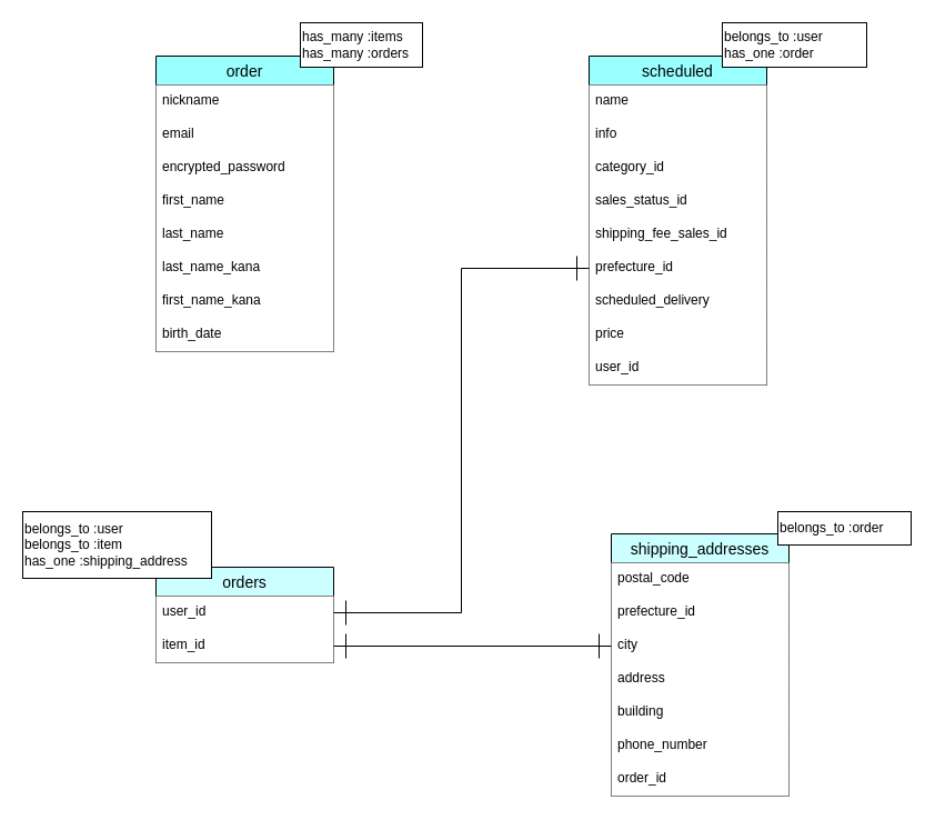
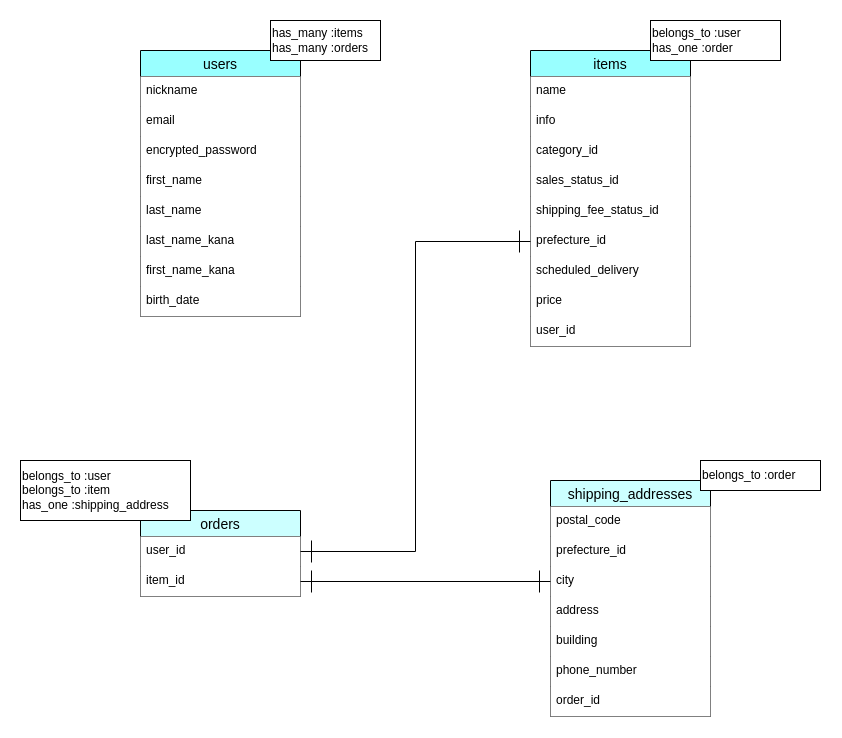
  <mxCell id="0" />
  <mxCell id="1" parent="0" />
- <mxCell id="2" value="order" style="swimlane;fontStyle=0;childLayout=stackLayout;horizontal=1;startSize=26;horizontalStack=0;resizeParent=1;resizeParentMax=0;resizeLast=0;collapsible=1;marginBottom=0;align=center;fontSize=14;fillColor=#99FFFF;" parent="1" vertex="1"><mxGeometry x="140" y="50" width="160" height="266" as="geometry" /></mxCell>
+ <mxCell id="2" value="users" style="swimlane;fontStyle=0;childLayout=stackLayout;horizontal=1;startSize=26;horizontalStack=0;resizeParent=1;resizeParentMax=0;resizeLast=0;collapsible=1;marginBottom=0;align=center;fontSize=14;fillColor=#99FFFF;" parent="1" vertex="1"><mxGeometry x="140" y="50" width="160" height="266" as="geometry" /></mxCell>
  <mxCell id="3" value="nickname" style="text;spacingLeft=4;spacingRight=4;overflow=hidden;rotatable=0;points=[[0,0.5],[1,0.5]];portConstraint=eastwest;fontSize=12;fillColor=default;" parent="2" vertex="1"><mxGeometry y="26" width="160" height="30" as="geometry" /></mxCell>
  <mxCell id="4" value="email " style="text;spacingLeft=4;spacingRight=4;overflow=hidden;rotatable=0;points=[[0,0.5],[1,0.5]];portConstraint=eastwest;fontSize=12;fillColor=default;" parent="2" vertex="1"><mxGeometry y="56" width="160" height="30" as="geometry" /></mxCell>
  <mxCell id="5" value="encrypted_password" style="text;spacingLeft=4;spacingRight=4;overflow=hidden;rotatable=0;points=[[0,0.5],[1,0.5]];portConstraint=eastwest;fontSize=12;fillColor=default;" parent="2" vertex="1"><mxGeometry y="86" width="160" height="30" as="geometry" /></mxCell>
  <mxCell id="6" value="first_name" style="text;spacingLeft=4;spacingRight=4;overflow=hidden;rotatable=0;points=[[0,0.5],[1,0.5]];portConstraint=eastwest;fontSize=12;fillColor=default;" parent="2" vertex="1"><mxGeometry y="116" width="160" height="30" as="geometry" /></mxCell>
  <mxCell id="7" value="last_name" style="text;spacingLeft=4;spacingRight=4;overflow=hidden;rotatable=0;points=[[0,0.5],[1,0.5]];portConstraint=eastwest;fontSize=12;fillColor=default;" parent="2" vertex="1"><mxGeometry y="146" width="160" height="30" as="geometry" /></mxCell>
  <mxCell id="8" value="last_name_kana" style="text;spacingLeft=4;spacingRight=4;overflow=hidden;rotatable=0;points=[[0,0.5],[1,0.5]];portConstraint=eastwest;fontSize=12;fillColor=default;" parent="2" vertex="1"><mxGeometry y="176" width="160" height="30" as="geometry" /></mxCell>
  <mxCell id="9" value="first_name_kana" style="text;spacingLeft=4;spacingRight=4;overflow=hidden;rotatable=0;points=[[0,0.5],[1,0.5]];portConstraint=eastwest;fontSize=12;fillColor=default;" parent="2" vertex="1"><mxGeometry y="206" width="160" height="30" as="geometry" /></mxCell>
  <mxCell id="10" value="birth_date" style="text;spacingLeft=4;spacingRight=4;overflow=hidden;rotatable=0;points=[[0,0.5],[1,0.5]];portConstraint=eastwest;fontSize=12;fillColor=default;" parent="2" vertex="1"><mxGeometry y="236" width="160" height="30" as="geometry" /></mxCell>
- <mxCell id="11" value="scheduled" style="swimlane;fontStyle=0;childLayout=stackLayout;horizontal=1;startSize=26;horizontalStack=0;resizeParent=1;resizeParentMax=0;resizeLast=0;collapsible=1;marginBottom=0;align=center;fontSize=14;fillColor=#99FFFF;" parent="1" vertex="1"><mxGeometry x="530" y="50" width="160" height="296" as="geometry" /></mxCell>
+ <mxCell id="11" value="items" style="swimlane;fontStyle=0;childLayout=stackLayout;horizontal=1;startSize=26;horizontalStack=0;resizeParent=1;resizeParentMax=0;resizeLast=0;collapsible=1;marginBottom=0;align=center;fontSize=14;fillColor=#99FFFF;" parent="1" vertex="1"><mxGeometry x="530" y="50" width="160" height="296" as="geometry" /></mxCell>
  <mxCell id="12" value="name" style="text;spacingLeft=4;spacingRight=4;overflow=hidden;rotatable=0;points=[[0,0.5],[1,0.5]];portConstraint=eastwest;fontSize=12;fillColor=default;" parent="11" vertex="1"><mxGeometry y="26" width="160" height="30" as="geometry" /></mxCell>
  <mxCell id="13" value="info" style="text;spacingLeft=4;spacingRight=4;overflow=hidden;rotatable=0;points=[[0,0.5],[1,0.5]];portConstraint=eastwest;fontSize=12;fillColor=default;" parent="11" vertex="1"><mxGeometry y="56" width="160" height="30" as="geometry" /></mxCell>
  <mxCell id="14" value="category_id" style="text;spacingLeft=4;spacingRight=4;overflow=hidden;rotatable=0;points=[[0,0.5],[1,0.5]];portConstraint=eastwest;fontSize=12;fillColor=default;" parent="11" vertex="1"><mxGeometry y="86" width="160" height="30" as="geometry" /></mxCell>
  <mxCell id="15" value="sales_status_id" style="text;spacingLeft=4;spacingRight=4;overflow=hidden;rotatable=0;points=[[0,0.5],[1,0.5]];portConstraint=eastwest;fontSize=12;fillColor=default;" parent="11" vertex="1"><mxGeometry y="116" width="160" height="30" as="geometry" /></mxCell>
- <mxCell id="16" value="shipping_fee_sales_id" style="text;spacingLeft=4;spacingRight=4;overflow=hidden;rotatable=0;points=[[0,0.5],[1,0.5]];portConstraint=eastwest;fontSize=12;fillColor=default;" parent="11" vertex="1"><mxGeometry y="146" width="160" height="30" as="geometry" /></mxCell>
+ <mxCell id="16" value="shipping_fee_status_id" style="text;spacingLeft=4;spacingRight=4;overflow=hidden;rotatable=0;points=[[0,0.5],[1,0.5]];portConstraint=eastwest;fontSize=12;fillColor=default;" parent="11" vertex="1"><mxGeometry y="146" width="160" height="30" as="geometry" /></mxCell>
  <mxCell id="17" value="prefecture_id" style="text;spacingLeft=4;spacingRight=4;overflow=hidden;rotatable=0;points=[[0,0.5],[1,0.5]];portConstraint=eastwest;fontSize=12;fillColor=default;" parent="11" vertex="1"><mxGeometry y="176" width="160" height="30" as="geometry" /></mxCell>
  <mxCell id="18" value="scheduled_delivery" style="text;spacingLeft=4;spacingRight=4;overflow=hidden;rotatable=0;points=[[0,0.5],[1,0.5]];portConstraint=eastwest;fontSize=12;fillColor=default;" parent="11" vertex="1"><mxGeometry y="206" width="160" height="30" as="geometry" /></mxCell>
  <mxCell id="19" value="price" style="text;spacingLeft=4;spacingRight=4;overflow=hidden;rotatable=0;points=[[0,0.5],[1,0.5]];portConstraint=eastwest;fontSize=12;fillColor=default;" parent="11" vertex="1"><mxGeometry y="236" width="160" height="30" as="geometry" /></mxCell>
  <mxCell id="20" value="user_id" style="text;spacingLeft=4;spacingRight=4;overflow=hidden;rotatable=0;points=[[0,0.5],[1,0.5]];portConstraint=eastwest;fontSize=12;fillColor=default;" vertex="1" parent="11"><mxGeometry y="266" width="160" height="30" as="geometry" /></mxCell>
  <mxCell id="21" value="shipping_addresses" style="swimlane;fontStyle=0;childLayout=stackLayout;horizontal=1;startSize=26;horizontalStack=0;resizeParent=1;resizeParentMax=0;resizeLast=0;collapsible=1;marginBottom=0;align=center;fontSize=14;fillColor=#CCFFFF;" parent="1" vertex="1"><mxGeometry x="550" y="480" width="160" height="236" as="geometry" /></mxCell>
  <mxCell id="22" value="postal_code" style="text;spacingLeft=4;spacingRight=4;overflow=hidden;rotatable=0;points=[[0,0.5],[1,0.5]];portConstraint=eastwest;fontSize=12;fillColor=default;" parent="21" vertex="1"><mxGeometry y="26" width="160" height="30" as="geometry" /></mxCell>
  <mxCell id="23" value="prefecture_id" style="text;spacingLeft=4;spacingRight=4;overflow=hidden;rotatable=0;points=[[0,0.5],[1,0.5]];portConstraint=eastwest;fontSize=12;fillColor=default;" parent="21" vertex="1"><mxGeometry y="56" width="160" height="30" as="geometry" /></mxCell>
  <mxCell id="24" value="city" style="text;spacingLeft=4;spacingRight=4;overflow=hidden;rotatable=0;points=[[0,0.5],[1,0.5]];portConstraint=eastwest;fontSize=12;fillColor=default;" parent="21" vertex="1"><mxGeometry y="86" width="160" height="30" as="geometry" /></mxCell>
  <mxCell id="25" value="address" style="text;spacingLeft=4;spacingRight=4;overflow=hidden;rotatable=0;points=[[0,0.5],[1,0.5]];portConstraint=eastwest;fontSize=12;fillColor=default;" parent="21" vertex="1"><mxGeometry y="116" width="160" height="30" as="geometry" /></mxCell>
  <mxCell id="26" value="building" style="text;spacingLeft=4;spacingRight=4;overflow=hidden;rotatable=0;points=[[0,0.5],[1,0.5]];portConstraint=eastwest;fontSize=12;fillColor=default;" parent="21" vertex="1"><mxGeometry y="146" width="160" height="30" as="geometry" /></mxCell>
  <mxCell id="27" value="phone_number" style="text;spacingLeft=4;spacingRight=4;overflow=hidden;rotatable=0;points=[[0,0.5],[1,0.5]];portConstraint=eastwest;fontSize=12;fillColor=default;" parent="21" vertex="1"><mxGeometry y="176" width="160" height="30" as="geometry" /></mxCell>
  <mxCell id="28" value="order_id" style="text;spacingLeft=4;spacingRight=4;overflow=hidden;rotatable=0;points=[[0,0.5],[1,0.5]];portConstraint=eastwest;fontSize=12;fillColor=default;" vertex="1" parent="21"><mxGeometry y="206" width="160" height="30" as="geometry" /></mxCell>
  <mxCell id="29" value="orders" style="swimlane;fontStyle=0;childLayout=stackLayout;horizontal=1;startSize=26;horizontalStack=0;resizeParent=1;resizeParentMax=0;resizeLast=0;collapsible=1;marginBottom=0;align=center;fontSize=14;fillColor=#CCFFFF;" parent="1" vertex="1"><mxGeometry x="140" y="510" width="160" height="86" as="geometry" /></mxCell>
  <mxCell id="30" value="user_id" style="text;spacingLeft=4;spacingRight=4;overflow=hidden;rotatable=0;points=[[0,0.5],[1,0.5]];portConstraint=eastwest;fontSize=12;fillColor=default;" parent="29" vertex="1"><mxGeometry y="26" width="160" height="30" as="geometry" /></mxCell>
  <mxCell id="31" value="item_id" style="text;spacingLeft=4;spacingRight=4;overflow=hidden;rotatable=0;points=[[0,0.5],[1,0.5]];portConstraint=eastwest;fontSize=12;fillColor=default;" parent="29" vertex="1"><mxGeometry y="56" width="160" height="30" as="geometry" /></mxCell>
  <mxCell id="32" style="edgeStyle=none;html=1;exitX=0;exitY=0.5;exitDx=0;exitDy=0;entryX=1;entryY=0.5;entryDx=0;entryDy=0;endArrow=ERone;endFill=0;startArrow=ERone;startFill=0;endSize=20;startSize=20;" edge="1" parent="1" source="24" target="31"><mxGeometry relative="1" as="geometry"><mxPoint x="350.8" y="603.19" as="sourcePoint" /><mxPoint x="350" y="500" as="targetPoint" /></mxGeometry></mxCell>
  <mxCell id="33" style="edgeStyle=orthogonalEdgeStyle;html=1;entryX=1;entryY=0.5;entryDx=0;entryDy=0;endArrow=ERone;endFill=0;startArrow=ERone;startFill=0;endSize=20;startSize=20;exitX=0;exitY=0.5;exitDx=0;exitDy=0;strokeWidth=1;rounded=0;" edge="1" parent="1" source="17" target="30"><mxGeometry relative="1" as="geometry"><mxPoint x="380" y="400" as="sourcePoint" /><mxPoint x="310" y="539.5" as="targetPoint" /></mxGeometry></mxCell>
  <mxCell id="34" value="has_many :items&lt;br&gt;has_many :orders" style="whiteSpace=wrap;html=1;align=left;" vertex="1" parent="1"><mxGeometry x="270" y="20" width="110" height="40" as="geometry" /></mxCell>
  <mxCell id="35" value="belongs_to :user&lt;br&gt;has_one :order" style="whiteSpace=wrap;html=1;align=left;" vertex="1" parent="1"><mxGeometry x="650" y="20" width="130" height="40" as="geometry" /></mxCell>
  <mxCell id="36" value="belongs_to :user&lt;br&gt;belongs_to :item&lt;br&gt;has_one :shipping_address" style="whiteSpace=wrap;html=1;align=left;" vertex="1" parent="1"><mxGeometry x="20" y="460" width="170" height="60" as="geometry" /></mxCell>
  <mxCell id="37" value="belongs_to :order" style="whiteSpace=wrap;html=1;align=left;" vertex="1" parent="1"><mxGeometry x="700" y="460" width="120" height="30" as="geometry" /></mxCell>
